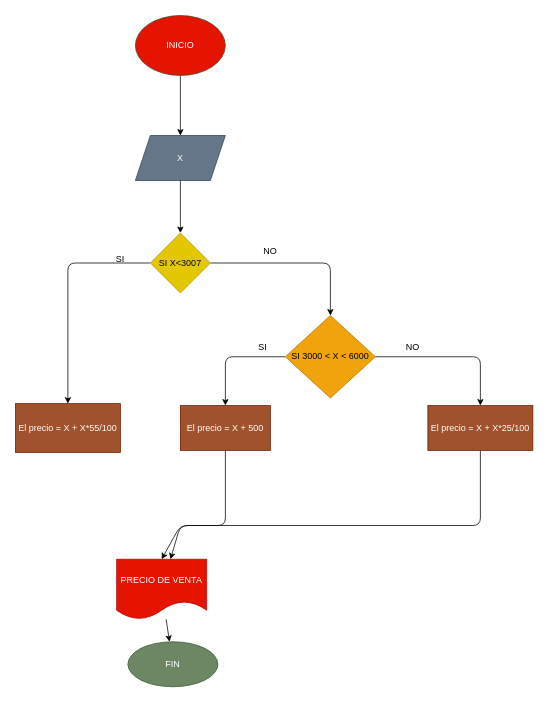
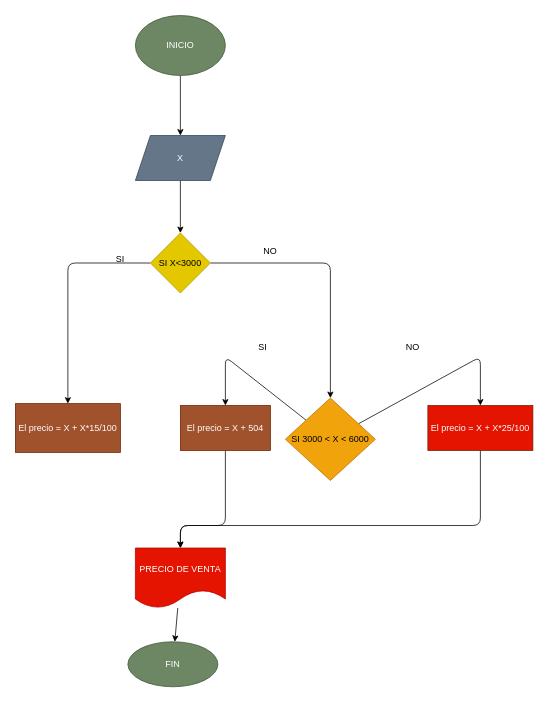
  <mxCell id="0" />
  <mxCell id="1" parent="0" />
  <mxCell id="2" value="" style="edgeStyle=none;html=1;" edge="1" parent="1" source="3" target="5"><mxGeometry relative="1" as="geometry" /></mxCell>
- <mxCell id="3" value="INICIO" style="ellipse;whiteSpace=wrap;html=1;fillColor=#e51400;fontColor=#ffffff;strokeColor=#3A5431;" vertex="1" parent="1"><mxGeometry x="180" y="20" width="120" height="80" as="geometry" /></mxCell>
+ <mxCell id="3" value="INICIO" style="ellipse;whiteSpace=wrap;html=1;fillColor=#6d8764;fontColor=#ffffff;strokeColor=#3A5431;" vertex="1" parent="1"><mxGeometry x="180" y="20" width="120" height="80" as="geometry" /></mxCell>
  <mxCell id="4" value="" style="edgeStyle=none;html=1;" edge="1" parent="1" source="5" target="8"><mxGeometry relative="1" as="geometry" /></mxCell>
  <mxCell id="5" value="X" style="shape=parallelogram;perimeter=parallelogramPerimeter;whiteSpace=wrap;html=1;fixedSize=1;fillColor=#647687;fontColor=#ffffff;strokeColor=#314354;" vertex="1" parent="1"><mxGeometry x="180" y="180" width="120" height="60" as="geometry" /></mxCell>
  <mxCell id="6" value="" style="edgeStyle=none;html=1;" edge="1" parent="1" source="8" target="9"><mxGeometry relative="1" as="geometry"><Array as="points"><mxPoint x="90" y="350" /></Array></mxGeometry></mxCell>
  <mxCell id="7" value="" style="edgeStyle=none;html=1;" edge="1" parent="1" source="8" target="12"><mxGeometry relative="1" as="geometry"><Array as="points"><mxPoint x="440" y="350" /></Array></mxGeometry></mxCell>
- <mxCell id="8" value="SI X&amp;lt;3007" style="rhombus;whiteSpace=wrap;html=1;fillColor=#e3c800;fontColor=#000000;strokeColor=#B09500;" vertex="1" parent="1"><mxGeometry x="200" y="310" width="80" height="80" as="geometry" /></mxCell>
- <mxCell id="9" value="El precio = X + X*55/100" style="whiteSpace=wrap;html=1;fillColor=#a0522d;fontColor=#ffffff;strokeColor=#6D1F00;" vertex="1" parent="1"><mxGeometry x="20" y="537.5" width="140" height="65" as="geometry" /></mxCell>
+ <mxCell id="8" value="SI X&amp;lt;3000" style="rhombus;whiteSpace=wrap;html=1;fillColor=#e3c800;fontColor=#000000;strokeColor=#B09500;" vertex="1" parent="1"><mxGeometry x="200" y="310" width="80" height="80" as="geometry" /></mxCell>
+ <mxCell id="9" value="El precio = X + X*15/100" style="whiteSpace=wrap;html=1;fillColor=#a0522d;fontColor=#ffffff;strokeColor=#6D1F00;" vertex="1" parent="1"><mxGeometry x="20" y="537.5" width="140" height="65" as="geometry" /></mxCell>
  <mxCell id="10" value="" style="edgeStyle=none;html=1;" edge="1" parent="1" source="12" target="14"><mxGeometry relative="1" as="geometry"><Array as="points"><mxPoint x="300" y="475" /></Array></mxGeometry></mxCell>
  <mxCell id="11" value="" style="edgeStyle=none;html=1;" edge="1" parent="1" source="12" target="16"><mxGeometry relative="1" as="geometry"><Array as="points"><mxPoint x="640" y="475" /></Array></mxGeometry></mxCell>
- <mxCell id="12" value="SI 3000 &amp;lt; X &amp;lt; 6000" style="rhombus;whiteSpace=wrap;html=1;fillColor=#f0a30a;fontColor=#000000;strokeColor=#BD7000;" vertex="1" parent="1"><mxGeometry x="380" y="420" width="120" height="110" as="geometry" /></mxCell>
+ <mxCell id="12" value="SI 3000 &amp;lt; X &amp;lt; 6000" style="rhombus;whiteSpace=wrap;html=1;fillColor=#f0a30a;fontColor=#000000;strokeColor=#BD7000;" vertex="1" parent="1"><mxGeometry x="380" y="530" width="120" height="110" as="geometry" /></mxCell>
  <mxCell id="13" style="edgeStyle=none;html=1;entryX=0.5;entryY=0;entryDx=0;entryDy=0;" edge="1" parent="1" source="14" target="22"><mxGeometry relative="1" as="geometry"><Array as="points"><mxPoint x="300" y="700" /><mxPoint x="240" y="700" /></Array></mxGeometry></mxCell>
- <mxCell id="14" value="El precio = X + 500" style="whiteSpace=wrap;html=1;fillColor=#a0522d;fontColor=#ffffff;strokeColor=#6D1F00;" vertex="1" parent="1"><mxGeometry x="240" y="540" width="120" height="60" as="geometry" /></mxCell>
+ <mxCell id="14" value="El precio = X + 504" style="whiteSpace=wrap;html=1;fillColor=#a0522d;fontColor=#ffffff;strokeColor=#6D1F00;" vertex="1" parent="1"><mxGeometry x="240" y="540" width="120" height="60" as="geometry" /></mxCell>
  <mxCell id="15" value="" style="edgeStyle=none;html=1;" edge="1" parent="1" source="16" target="22"><mxGeometry relative="1" as="geometry"><Array as="points"><mxPoint x="640" y="700" /><mxPoint x="240" y="700" /></Array></mxGeometry></mxCell>
- <mxCell id="16" value="El precio = X + X*25/100" style="whiteSpace=wrap;html=1;fillColor=#a0522d;fontColor=#ffffff;strokeColor=#6D1F00;" vertex="1" parent="1"><mxGeometry x="570" y="540" width="140" height="60" as="geometry" /></mxCell>
+ <mxCell id="16" value="El precio = X + X*25/100" style="whiteSpace=wrap;html=1;fillColor=#e51400;fontColor=#ffffff;strokeColor=#6D1F00;" vertex="1" parent="1"><mxGeometry x="570" y="540" width="140" height="60" as="geometry" /></mxCell>
  <mxCell id="17" value="SI" style="text;html=1;strokeColor=none;fillColor=none;align=center;verticalAlign=middle;whiteSpace=wrap;rounded=0;" vertex="1" parent="1"><mxGeometry x="130" y="330" width="60" height="30" as="geometry" /></mxCell>
  <mxCell id="18" value="SI" style="text;html=1;strokeColor=none;fillColor=none;align=center;verticalAlign=middle;whiteSpace=wrap;rounded=0;" vertex="1" parent="1"><mxGeometry x="320" y="447.5" width="60" height="30" as="geometry" /></mxCell>
  <mxCell id="19" value="NO" style="text;html=1;strokeColor=none;fillColor=none;align=center;verticalAlign=middle;whiteSpace=wrap;rounded=0;" vertex="1" parent="1"><mxGeometry x="330" y="320" width="60" height="30" as="geometry" /></mxCell>
  <mxCell id="20" value="NO" style="text;html=1;strokeColor=none;fillColor=none;align=center;verticalAlign=middle;whiteSpace=wrap;rounded=0;" vertex="1" parent="1"><mxGeometry x="520" y="447.5" width="60" height="30" as="geometry" /></mxCell>
  <mxCell id="21" value="" style="edgeStyle=none;html=1;" edge="1" parent="1" source="22" target="23"><mxGeometry relative="1" as="geometry" /></mxCell>
- <mxCell id="22" value="PRECIO DE VENTA" style="shape=document;whiteSpace=wrap;html=1;boundedLbl=1;fillColor=#e51400;fontColor=#ffffff;strokeColor=#B20000;" vertex="1" parent="1"><mxGeometry x="155" y="745" width="120" height="80" as="geometry" /></mxCell>
+ <mxCell id="22" value="PRECIO DE VENTA" style="shape=document;whiteSpace=wrap;html=1;boundedLbl=1;fillColor=#e51400;fontColor=#ffffff;strokeColor=#B20000;" vertex="1" parent="1"><mxGeometry x="180" y="730" width="120" height="80" as="geometry" /></mxCell>
  <mxCell id="23" value="FIN" style="ellipse;whiteSpace=wrap;html=1;fillColor=#6d8764;fontColor=#ffffff;strokeColor=#3A5431;" vertex="1" parent="1"><mxGeometry x="170" y="855" width="120" height="60" as="geometry" /></mxCell>
